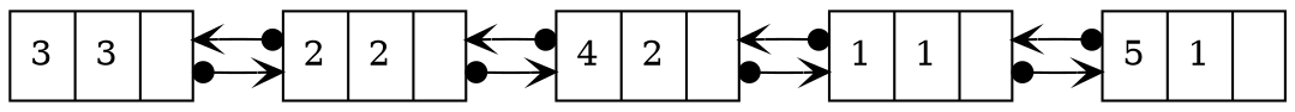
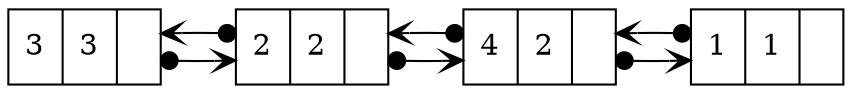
  digraph {
    rankdir=LR
    node [shape=record]
    edge [arrowhead=vee arrowtail=dot dir=both headport=data tailport=ref]
    n1 [label=<{ 3 | 3 | }>]
    n2 [label=<{ 2 | 2 | }>]
    n3 [label=<{ 4 | 2 | }>]
    n4 [label=<{ 1 | 1 | }>]
-   n5 [label=<{ 5 | 1 | }>]
    n1 -> n2
    n2 -> n1 [headport=ref tailport=data]
    n2 -> n3
    n3 -> n2 [headport=ref tailport=data]
    n3 -> n4
    n4 -> n3 [headport=ref tailport=data]
-   n4 -> n5
-   n5 -> n4 [headport=ref tailport=data]
  }
